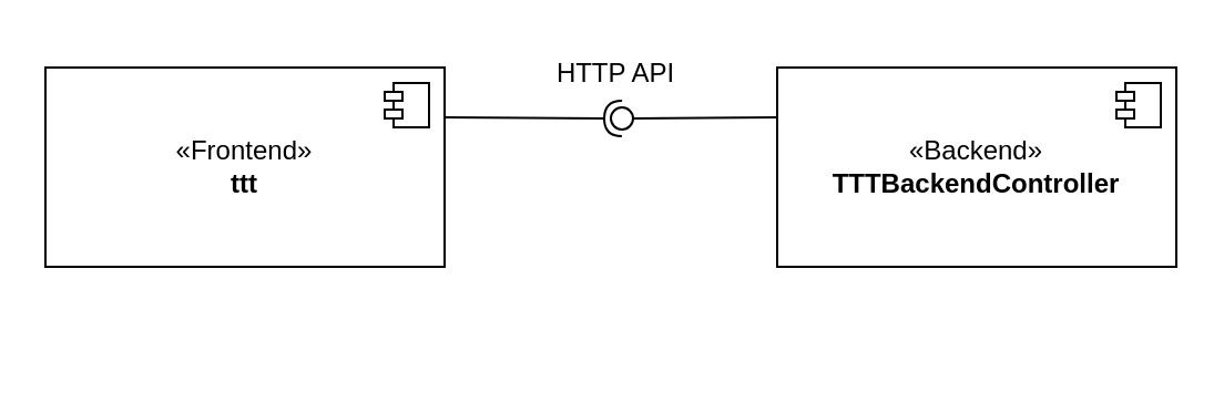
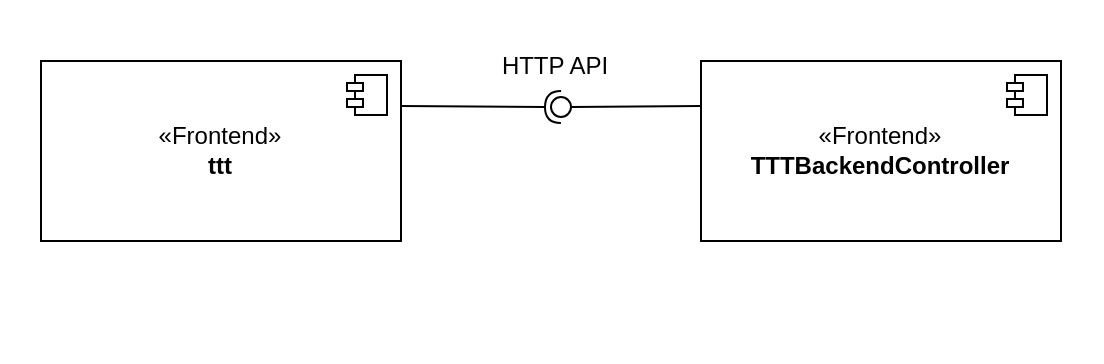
  <mxCell id="0" />
  <mxCell id="1" parent="0" />
  <mxCell id="2" value="«Frontend»&lt;br&gt;&lt;b&gt;ttt&lt;/b&gt;" style="html=1;dropTarget=0;whiteSpace=wrap;" vertex="1" parent="1"><mxGeometry x="20" y="30" width="180" height="90" as="geometry" /></mxCell>
  <mxCell id="3" value="" style="shape=module;jettyWidth=8;jettyHeight=4;" vertex="1" parent="2"><mxGeometry x="1" width="20" height="20" relative="1" as="geometry"><mxPoint x="-27" y="7" as="offset" /></mxGeometry></mxCell>
- <mxCell id="4" value="«Backend»&lt;br&gt;&lt;b&gt;TTTBackendController&lt;/b&gt;" style="html=1;dropTarget=0;whiteSpace=wrap;" vertex="1" parent="1"><mxGeometry x="350" y="30" width="180" height="90" as="geometry" /></mxCell>
+ <mxCell id="4" value="«Frontend»&lt;br&gt;&lt;b&gt;TTTBackendController&lt;/b&gt;" style="html=1;dropTarget=0;whiteSpace=wrap;" vertex="1" parent="1"><mxGeometry x="350" y="30" width="180" height="90" as="geometry" /></mxCell>
  <mxCell id="5" value="" style="shape=module;jettyWidth=8;jettyHeight=4;" vertex="1" parent="4"><mxGeometry x="1" width="20" height="20" relative="1" as="geometry"><mxPoint x="-27" y="7" as="offset" /></mxGeometry></mxCell>
  <mxCell id="6" value="" style="rounded=0;orthogonalLoop=1;jettySize=auto;html=1;endArrow=halfCircle;endFill=0;endSize=6;strokeWidth=1;sketch=0;exitX=1;exitY=0.25;exitDx=0;exitDy=0;" edge="1" parent="1" source="2"><mxGeometry relative="1" as="geometry"><mxPoint x="360" y="185" as="sourcePoint" /><mxPoint x="280" y="53" as="targetPoint" /></mxGeometry></mxCell>
  <mxCell id="7" value="" style="rounded=0;orthogonalLoop=1;jettySize=auto;html=1;endArrow=oval;endFill=0;sketch=0;sourcePerimeterSpacing=0;targetPerimeterSpacing=0;endSize=10;exitX=0;exitY=0.25;exitDx=0;exitDy=0;" edge="1" parent="1" source="4"><mxGeometry relative="1" as="geometry"><mxPoint x="320" y="185" as="sourcePoint" /><mxPoint x="280" y="53" as="targetPoint" /></mxGeometry></mxCell>
  <mxCell id="8" value="" style="ellipse;whiteSpace=wrap;html=1;align=center;aspect=fixed;fillColor=none;strokeColor=none;resizable=0;perimeter=centerPerimeter;rotatable=0;allowArrows=0;points=[];outlineConnect=1;" vertex="1" parent="1"><mxGeometry x="335" y="150" width="10" height="10" as="geometry" /></mxCell>
  <mxCell id="9" value="&lt;span style=&quot;font-weight: normal;&quot;&gt;HTTP API&lt;/span&gt;" style="text;align=center;fontStyle=1;verticalAlign=middle;spacingLeft=3;spacingRight=3;strokeColor=none;rotatable=0;points=[[0,0.5],[1,0.5]];portConstraint=eastwest;html=1;" vertex="1" parent="1"><mxGeometry x="237" y="20" width="80" height="26" as="geometry" /></mxCell>
